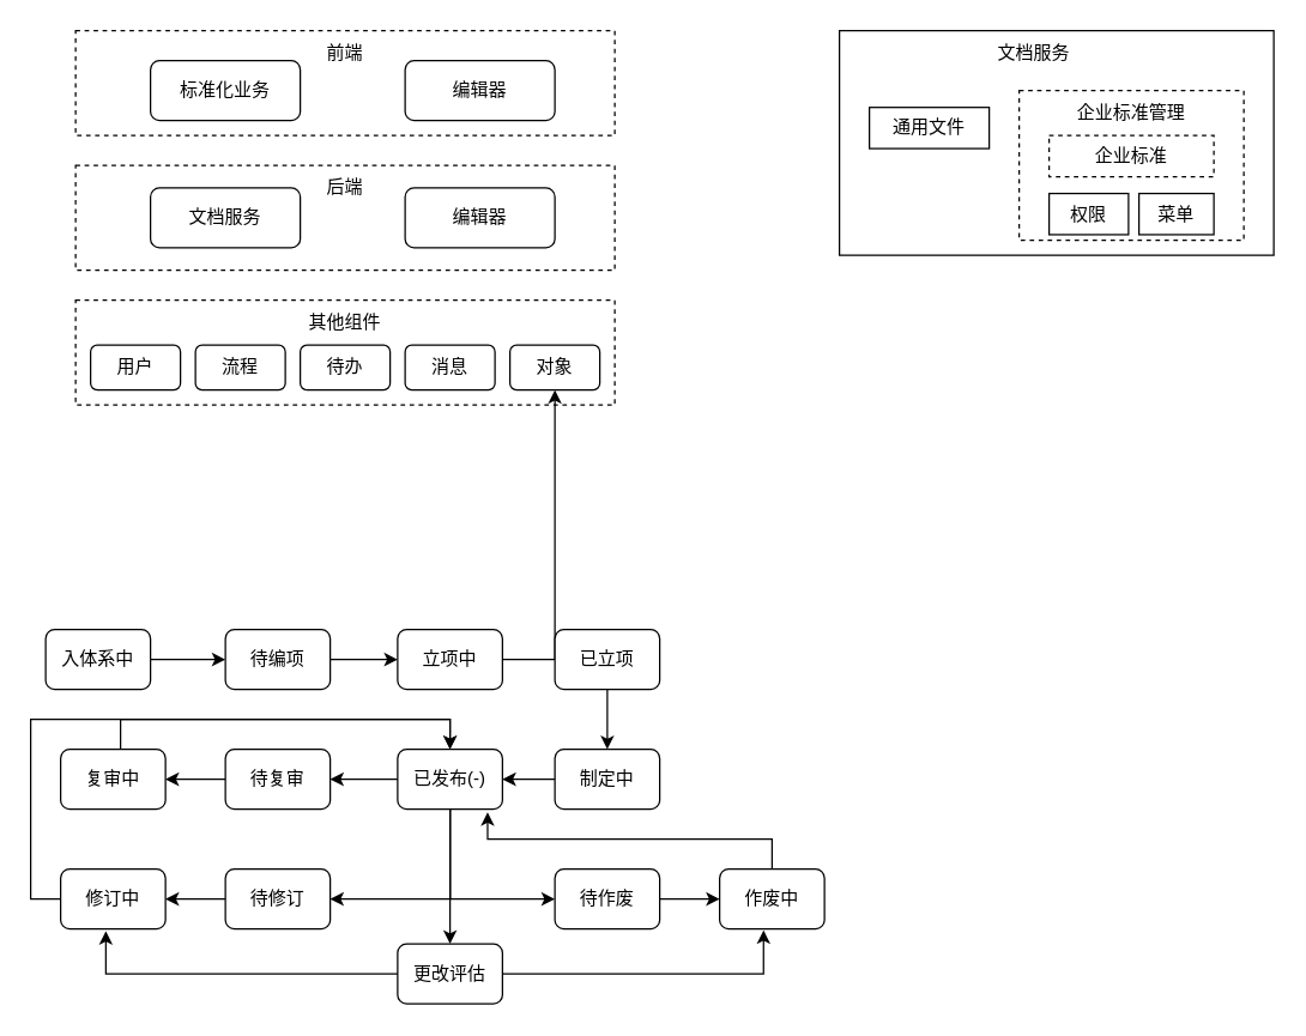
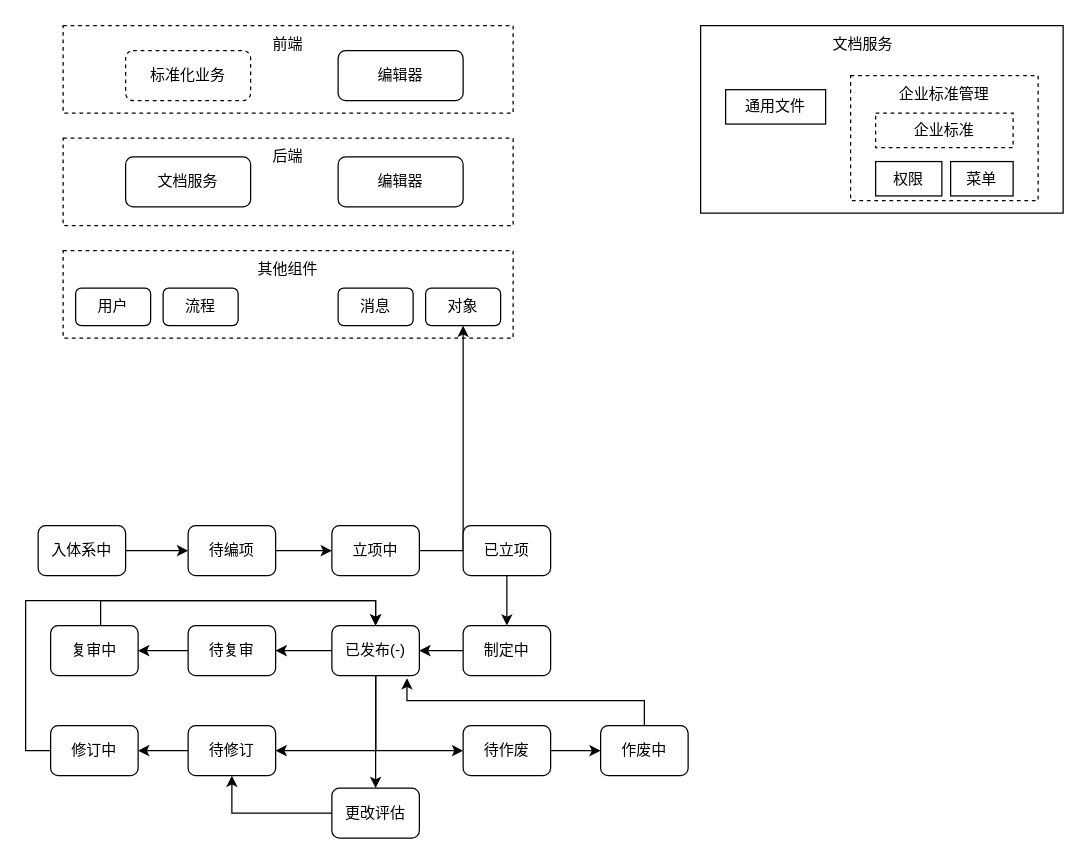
  <mxCell id="0" />
  <mxCell id="1" parent="0" />
  <mxCell id="2" value="" style="rounded=0;whiteSpace=wrap;html=1;dashed=1;" parent="1" vertex="1"><mxGeometry x="50" y="20" width="360" height="70" as="geometry" /></mxCell>
  <mxCell id="3" value="前端" style="text;html=1;align=center;verticalAlign=middle;whiteSpace=wrap;rounded=0;" parent="1" vertex="1"><mxGeometry x="200" y="20" width="60" height="30" as="geometry" /></mxCell>
- <mxCell id="4" value="标准化业务" style="rounded=1;whiteSpace=wrap;html=1;" parent="1" vertex="1"><mxGeometry x="100" y="40" width="100" height="40" as="geometry" /></mxCell>
+ <mxCell id="4" value="标准化业务" style="rounded=1;whiteSpace=wrap;html=1;dashed=1;" parent="1" vertex="1"><mxGeometry x="100" y="40" width="100" height="40" as="geometry" /></mxCell>
  <mxCell id="5" value="编辑器" style="rounded=1;whiteSpace=wrap;html=1;" parent="1" vertex="1"><mxGeometry x="270" y="40" width="100" height="40" as="geometry" /></mxCell>
  <mxCell id="6" value="" style="rounded=0;whiteSpace=wrap;html=1;dashed=1;" parent="1" vertex="1"><mxGeometry x="50" y="110" width="360" height="70" as="geometry" /></mxCell>
  <mxCell id="7" value="后端" style="text;html=1;align=center;verticalAlign=middle;whiteSpace=wrap;rounded=0;" parent="1" vertex="1"><mxGeometry x="200" y="110" width="60" height="30" as="geometry" /></mxCell>
  <mxCell id="8" value="文档服务" style="rounded=1;whiteSpace=wrap;html=1;" parent="1" vertex="1"><mxGeometry x="100" y="125" width="100" height="40" as="geometry" /></mxCell>
  <mxCell id="9" value="编辑器" style="rounded=1;whiteSpace=wrap;html=1;" parent="1" vertex="1"><mxGeometry x="270" y="125" width="100" height="40" as="geometry" /></mxCell>
  <mxCell id="10" value="" style="rounded=0;whiteSpace=wrap;html=1;dashed=1;" parent="1" vertex="1"><mxGeometry x="50" y="200" width="360" height="70" as="geometry" /></mxCell>
  <mxCell id="11" value="其他组件" style="text;html=1;align=center;verticalAlign=middle;whiteSpace=wrap;rounded=0;" parent="1" vertex="1"><mxGeometry x="200" y="200" width="60" height="30" as="geometry" /></mxCell>
  <mxCell id="12" value="用户" style="rounded=1;whiteSpace=wrap;html=1;" parent="1" vertex="1"><mxGeometry x="60" y="230" width="60" height="30" as="geometry" /></mxCell>
  <mxCell id="13" value="流程" style="rounded=1;whiteSpace=wrap;html=1;" parent="1" vertex="1"><mxGeometry x="130" y="230" width="60" height="30" as="geometry" /></mxCell>
- <mxCell id="14" value="待办" style="rounded=1;whiteSpace=wrap;html=1;" parent="1" vertex="1"><mxGeometry x="200" y="230" width="60" height="30" as="geometry" /></mxCell>
  <mxCell id="15" value="消息" style="rounded=1;whiteSpace=wrap;html=1;" parent="1" vertex="1"><mxGeometry x="270" y="230" width="60" height="30" as="geometry" /></mxCell>
  <mxCell id="16" value="对象" style="rounded=1;whiteSpace=wrap;html=1;" parent="1" vertex="1"><mxGeometry x="340" y="230" width="60" height="30" as="geometry" /></mxCell>
  <mxCell id="17" value="" style="rounded=0;whiteSpace=wrap;html=1;" parent="1" vertex="1"><mxGeometry x="560" y="20" width="290" height="150" as="geometry" /></mxCell>
  <mxCell id="18" value="文档服务" style="text;html=1;align=center;verticalAlign=middle;whiteSpace=wrap;rounded=0;" vertex="1" parent="1"><mxGeometry x="660" y="20" width="60" height="30" as="geometry" /></mxCell>
  <mxCell id="19" value="通用文件" style="rounded=0;whiteSpace=wrap;html=1;" vertex="1" parent="1"><mxGeometry x="580" y="71.25" width="80" height="27.5" as="geometry" /></mxCell>
  <mxCell id="20" value="" style="rounded=0;whiteSpace=wrap;html=1;dashed=1;" vertex="1" parent="1"><mxGeometry x="680" y="60" width="150" height="100" as="geometry" /></mxCell>
  <mxCell id="21" value="企业标准" style="rounded=0;whiteSpace=wrap;html=1;dashed=1;" vertex="1" parent="1"><mxGeometry x="700" y="90" width="110" height="27.5" as="geometry" /></mxCell>
  <mxCell id="22" value="权限" style="rounded=0;whiteSpace=wrap;html=1;" vertex="1" parent="1"><mxGeometry x="700" y="128.75" width="53" height="27.5" as="geometry" /></mxCell>
  <mxCell id="23" value="菜单" style="rounded=0;whiteSpace=wrap;html=1;" vertex="1" parent="1"><mxGeometry x="760" y="128.75" width="50" height="27.5" as="geometry" /></mxCell>
  <mxCell id="24" value="企业标准管理" style="text;html=1;align=center;verticalAlign=middle;whiteSpace=wrap;rounded=0;" vertex="1" parent="1"><mxGeometry x="710" y="60" width="90" height="30" as="geometry" /></mxCell>
  <mxCell id="25" style="edgeStyle=orthogonalEdgeStyle;rounded=0;orthogonalLoop=1;jettySize=auto;html=1;entryX=0;entryY=0.5;entryDx=0;entryDy=0;" edge="1" parent="1" source="26" target="28"><mxGeometry relative="1" as="geometry" /></mxCell>
  <mxCell id="26" value="入体系中" style="rounded=1;whiteSpace=wrap;html=1;" vertex="1" parent="1"><mxGeometry x="30" y="420" width="70" height="40" as="geometry" /></mxCell>
  <mxCell id="27" style="edgeStyle=orthogonalEdgeStyle;rounded=0;orthogonalLoop=1;jettySize=auto;html=1;entryX=0;entryY=0.5;entryDx=0;entryDy=0;" edge="1" parent="1" source="28" target="30"><mxGeometry relative="1" as="geometry" /></mxCell>
  <mxCell id="28" value="待编项" style="rounded=1;whiteSpace=wrap;html=1;" vertex="1" parent="1"><mxGeometry x="150" y="420" width="70" height="40" as="geometry" /></mxCell>
  <mxCell id="29" style="edgeStyle=orthogonalEdgeStyle;rounded=0;orthogonalLoop=1;jettySize=auto;html=1;" edge="1" parent="1" source="30" target="16"><mxGeometry relative="1" as="geometry" /></mxCell>
  <mxCell id="30" value="立项中" style="rounded=1;whiteSpace=wrap;html=1;" vertex="1" parent="1"><mxGeometry x="265" y="420" width="70" height="40" as="geometry" /></mxCell>
  <mxCell id="31" style="edgeStyle=orthogonalEdgeStyle;rounded=0;orthogonalLoop=1;jettySize=auto;html=1;" edge="1" parent="1" source="32" target="34"><mxGeometry relative="1" as="geometry" /></mxCell>
  <mxCell id="32" value="已立项" style="rounded=1;whiteSpace=wrap;html=1;" vertex="1" parent="1"><mxGeometry x="370" y="420" width="70" height="40" as="geometry" /></mxCell>
  <mxCell id="33" style="edgeStyle=orthogonalEdgeStyle;rounded=0;orthogonalLoop=1;jettySize=auto;html=1;entryX=1;entryY=0.5;entryDx=0;entryDy=0;" edge="1" parent="1" source="34" target="39"><mxGeometry relative="1" as="geometry" /></mxCell>
  <mxCell id="34" value="制定中" style="rounded=1;whiteSpace=wrap;html=1;" vertex="1" parent="1"><mxGeometry x="370" y="500" width="70" height="40" as="geometry" /></mxCell>
  <mxCell id="35" style="edgeStyle=orthogonalEdgeStyle;rounded=0;orthogonalLoop=1;jettySize=auto;html=1;entryX=1;entryY=0.5;entryDx=0;entryDy=0;" edge="1" parent="1" source="39" target="41"><mxGeometry relative="1" as="geometry" /></mxCell>
  <mxCell id="36" style="edgeStyle=orthogonalEdgeStyle;rounded=0;orthogonalLoop=1;jettySize=auto;html=1;entryX=1;entryY=0.5;entryDx=0;entryDy=0;exitX=0.5;exitY=1;exitDx=0;exitDy=0;" edge="1" parent="1" source="39" target="45"><mxGeometry relative="1" as="geometry"><mxPoint x="320" y="550" as="sourcePoint" /><mxPoint x="240" y="620" as="targetPoint" /></mxGeometry></mxCell>
  <mxCell id="37" style="edgeStyle=orthogonalEdgeStyle;rounded=0;orthogonalLoop=1;jettySize=auto;html=1;entryX=0;entryY=0.5;entryDx=0;entryDy=0;" edge="1" parent="1" source="39" target="49"><mxGeometry relative="1" as="geometry"><Array as="points"><mxPoint x="300" y="600" /></Array></mxGeometry></mxCell>
  <mxCell id="38" style="edgeStyle=orthogonalEdgeStyle;rounded=0;orthogonalLoop=1;jettySize=auto;html=1;" edge="1" parent="1" source="39" target="52"><mxGeometry relative="1" as="geometry" /></mxCell>
  <mxCell id="39" value="已发布(-)" style="rounded=1;whiteSpace=wrap;html=1;" vertex="1" parent="1"><mxGeometry x="265" y="500" width="70" height="40" as="geometry" /></mxCell>
  <mxCell id="40" style="edgeStyle=orthogonalEdgeStyle;rounded=0;orthogonalLoop=1;jettySize=auto;html=1;entryX=1;entryY=0.5;entryDx=0;entryDy=0;" edge="1" parent="1" source="41" target="43"><mxGeometry relative="1" as="geometry" /></mxCell>
  <mxCell id="41" value="待复审" style="rounded=1;whiteSpace=wrap;html=1;" vertex="1" parent="1"><mxGeometry x="150" y="500" width="70" height="40" as="geometry" /></mxCell>
  <mxCell id="42" style="edgeStyle=orthogonalEdgeStyle;rounded=0;orthogonalLoop=1;jettySize=auto;html=1;entryX=0.5;entryY=0;entryDx=0;entryDy=0;" edge="1" parent="1" source="43" target="39"><mxGeometry relative="1" as="geometry"><Array as="points"><mxPoint x="80" y="480" /><mxPoint x="300" y="480" /></Array></mxGeometry></mxCell>
  <mxCell id="43" value="复审中" style="rounded=1;whiteSpace=wrap;html=1;" vertex="1" parent="1"><mxGeometry x="40" y="500" width="70" height="40" as="geometry" /></mxCell>
  <mxCell id="44" style="edgeStyle=orthogonalEdgeStyle;rounded=0;orthogonalLoop=1;jettySize=auto;html=1;entryX=1;entryY=0.5;entryDx=0;entryDy=0;" edge="1" parent="1" source="45" target="47"><mxGeometry relative="1" as="geometry" /></mxCell>
  <mxCell id="45" value="待修订" style="rounded=1;whiteSpace=wrap;html=1;" vertex="1" parent="1"><mxGeometry x="150" y="580" width="70" height="40" as="geometry" /></mxCell>
  <mxCell id="46" style="edgeStyle=orthogonalEdgeStyle;rounded=0;orthogonalLoop=1;jettySize=auto;html=1;entryX=0.5;entryY=0;entryDx=0;entryDy=0;" edge="1" parent="1" source="47" target="39"><mxGeometry relative="1" as="geometry"><Array as="points"><mxPoint x="20" y="600" /><mxPoint x="20" y="480" /><mxPoint x="300" y="480" /></Array></mxGeometry></mxCell>
  <mxCell id="47" value="修订中" style="rounded=1;whiteSpace=wrap;html=1;" vertex="1" parent="1"><mxGeometry x="40" y="580" width="70" height="40" as="geometry" /></mxCell>
  <mxCell id="48" style="edgeStyle=orthogonalEdgeStyle;rounded=0;orthogonalLoop=1;jettySize=auto;html=1;entryX=0;entryY=0.5;entryDx=0;entryDy=0;" edge="1" parent="1" source="49" target="50"><mxGeometry relative="1" as="geometry" /></mxCell>
  <mxCell id="49" value="待作废" style="rounded=1;whiteSpace=wrap;html=1;" vertex="1" parent="1"><mxGeometry x="370" y="580" width="70" height="40" as="geometry" /></mxCell>
  <mxCell id="50" value="作废中" style="rounded=1;whiteSpace=wrap;html=1;" vertex="1" parent="1"><mxGeometry x="480" y="580" width="70" height="40" as="geometry" /></mxCell>
  <mxCell id="51" style="edgeStyle=orthogonalEdgeStyle;rounded=0;orthogonalLoop=1;jettySize=auto;html=1;entryX=0.858;entryY=1.05;entryDx=0;entryDy=0;entryPerimeter=0;" edge="1" parent="1" source="50" target="39"><mxGeometry relative="1" as="geometry"><Array as="points"><mxPoint x="515" y="560" /><mxPoint x="325" y="560" /></Array></mxGeometry></mxCell>
  <mxCell id="52" value="更改评估" style="rounded=1;whiteSpace=wrap;html=1;" vertex="1" parent="1"><mxGeometry x="265" y="630" width="70" height="40" as="geometry" /></mxCell>
- <mxCell id="53" style="edgeStyle=orthogonalEdgeStyle;rounded=0;orthogonalLoop=1;jettySize=auto;html=1;entryX=0.419;entryY=1.022;entryDx=0;entryDy=0;entryPerimeter=0;" edge="1" parent="1" source="52" target="50"><mxGeometry relative="1" as="geometry" /></mxCell>
- <mxCell id="54" style="edgeStyle=orthogonalEdgeStyle;rounded=0;orthogonalLoop=1;jettySize=auto;html=1;entryX=0.431;entryY=1.036;entryDx=0;entryDy=0;entryPerimeter=0;" edge="1" parent="1" source="52" target="47"><mxGeometry relative="1" as="geometry" /></mxCell>
+ <mxCell id="53" style="edgeStyle=orthogonalEdgeStyle;rounded=0;orthogonalLoop=1;jettySize=auto;html=1;" edge="1" parent="1" source="52" target="45"><mxGeometry relative="1" as="geometry" /></mxCell>
